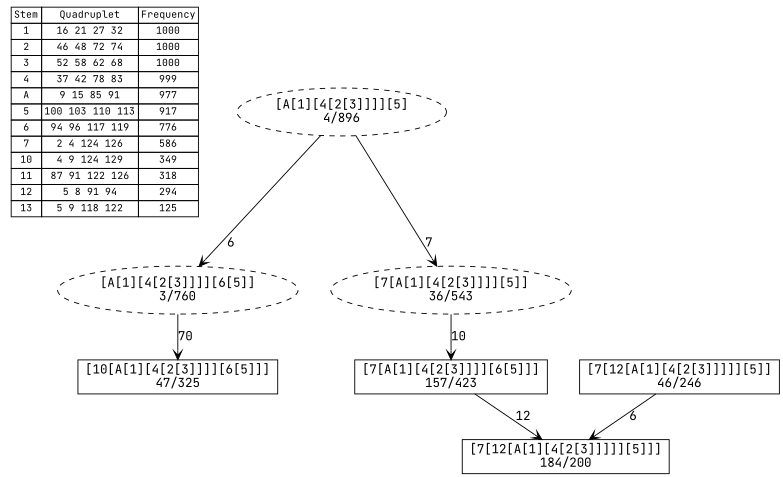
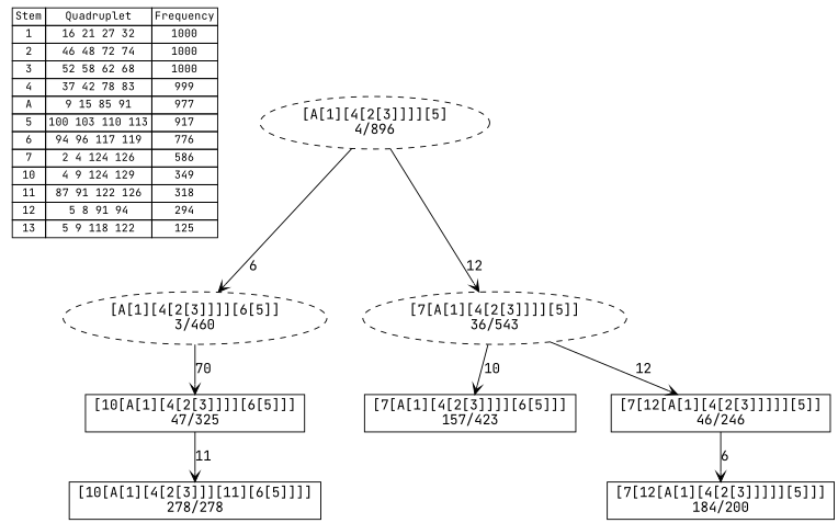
  digraph {
    fontname="JetBrains Mono"
    nodesep=0.5
    node [fontname="JetBrains Mono" shape=box]
    edge [arrowhead=vee fontname="JetBrains Mono"]
    n1 [fontsize=11 label=< <table border="0" cellborder="1" cellspacing="0"><tr><td>Stem</td><td>Quadruplet</td><td>Frequency</td></tr> <tr><td>1</td><td>16 21 27 32</td><td>1000</td></tr> <tr><td>2</td><td>46 48 72 74</td><td>1000</td></tr> <tr><td>3</td><td>52 58 62 68</td><td>1000</td></tr> <tr><td>4</td><td>37 42 78 83</td><td>999</td></tr> <tr><td>A</td><td>9 15 85 91</td><td>977</td></tr> <tr><td>5</td><td>100 103 110 113</td><td>917</td></tr> <tr><td>6</td><td>94 96 117 119</td><td>776</td></tr> <tr><td>7</td><td>2 4 124 126</td><td>586</td></tr> <tr><td>10</td><td>4 9 124 129</td><td>349</td></tr> <tr><td>11</td><td>87 91 122 126</td><td>318</td></tr> <tr><td>12</td><td>5 8 91 94</td><td>294</td></tr> <tr><td>13</td><td>5 9 118 122</td><td>125</td></tr> </table>> shape=plaintext]
+   n2 [label="[10[A[1][4[2[3]]][11][6[5]]]]\n278/278"]
    n3 [label="[7[12[A[1][4[2[3]]]]][5]]]\n184/200"]
    n4 [label="[7[A[1][4[2[3]]]][6[5]]]\n157/423"]
    n5 [label="[10[A[1][4[2[3]]]][6[5]]]\n47/325"]
    n6 [label="[7[12[A[1][4[2[3]]]]][5]]\n46/246"]
-   n7 [label="[A[1][4[2[3]]]][6[5]]\n3/760" style=dashed shape=""]
+   n7 [label="[A[1][4[2[3]]]][6[5]]\n3/460" style=dashed shape=""]
    n8 [label="[A[1][4[2[3]]]][5]\n4/896" style=dashed shape=""]
    n9 [label="[7[A[1][4[2[3]]]][5]]\n36/543" style=dashed shape=""]
-   n4 -> n3 [label="12 "]
+   n5 -> n2 [label="11 "]
    n6 -> n3 [label="6 "]
    n7 -> n5 [label="70 "]
    n8 -> n7 [label="6 "]
-   n8 -> n9 [label="7 "]
+   n8 -> n9 [label="12 "]
    n9 -> n4 [label="10 "]
+   n9 -> n6 [label="12 "]
  }
